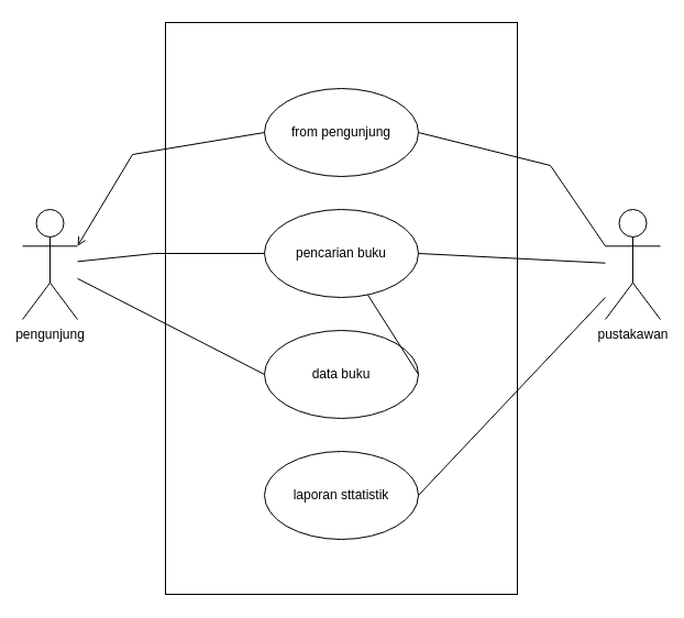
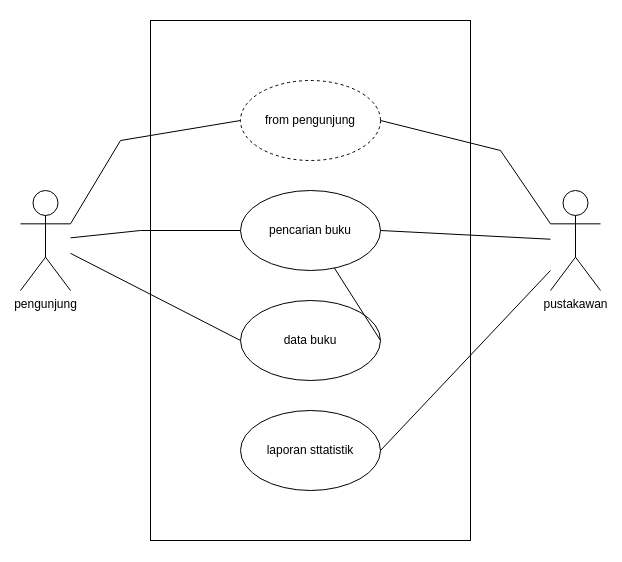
  <mxCell id="0" />
  <mxCell id="1" parent="0" />
  <mxCell id="2" value="" style="rounded=0;whiteSpace=wrap;html=1;" vertex="1" parent="1"><mxGeometry x="150" y="20" width="320" height="520" as="geometry" /></mxCell>
- <mxCell id="3" value="from pengunjung" style="ellipse;whiteSpace=wrap;html=1;" vertex="1" parent="1"><mxGeometry x="240" y="80" width="140" height="80" as="geometry" /></mxCell>
+ <mxCell id="3" value="from pengunjung" style="ellipse;whiteSpace=wrap;html=1;dashed=1;" vertex="1" parent="1"><mxGeometry x="240" y="80" width="140" height="80" as="geometry" /></mxCell>
  <mxCell id="4" value="pencarian buku" style="ellipse;whiteSpace=wrap;html=1;" vertex="1" parent="1"><mxGeometry x="240" y="190" width="140" height="80" as="geometry" /></mxCell>
  <mxCell id="5" value="data buku" style="ellipse;whiteSpace=wrap;html=1;" vertex="1" parent="1"><mxGeometry x="240" y="300" width="140" height="80" as="geometry" /></mxCell>
  <mxCell id="6" value="laporan sttatistik" style="ellipse;whiteSpace=wrap;html=1;" vertex="1" parent="1"><mxGeometry x="240" y="410" width="140" height="80" as="geometry" /></mxCell>
  <mxCell id="7" value="pengunjung" style="shape=umlActor;verticalLabelPosition=bottom;verticalAlign=top;html=1;outlineConnect=0;" vertex="1" parent="1"><mxGeometry x="20" y="190" width="50" height="100" as="geometry" /></mxCell>
  <mxCell id="8" value="pustakawan" style="shape=umlActor;verticalLabelPosition=bottom;verticalAlign=top;html=1;outlineConnect=0;" vertex="1" parent="1"><mxGeometry x="550" y="190" width="50" height="100" as="geometry" /></mxCell>
  <mxCell id="9" value="" style="endArrow=none;html=1;rounded=0;exitX=1;exitY=0.5;exitDx=0;exitDy=0;entryX=0;entryY=0.333;entryDx=0;entryDy=0;entryPerimeter=0;" edge="1" parent="1" source="3" target="8"><mxGeometry width="50" height="50" relative="1" as="geometry"><mxPoint x="380" y="300" as="sourcePoint" /><mxPoint x="430" y="250" as="targetPoint" /><Array as="points"><mxPoint x="500" y="150" /></Array></mxGeometry></mxCell>
  <mxCell id="10" value="" style="endArrow=none;html=1;rounded=0;exitX=1;exitY=0.5;exitDx=0;exitDy=0;" edge="1" parent="1" source="4" target="8"><mxGeometry width="50" height="50" relative="1" as="geometry"><mxPoint x="390" y="280" as="sourcePoint" /><mxPoint x="540" y="240" as="targetPoint" /></mxGeometry></mxCell>
  <mxCell id="11" value="" style="endArrow=none;html=1;rounded=0;exitX=1;exitY=0.5;exitDx=0;exitDy=0;" edge="1" parent="1" source="5" target="4"><mxGeometry width="50" height="50" relative="1" as="geometry"><mxPoint x="390" y="240" as="sourcePoint" /><mxPoint x="560" y="249" as="targetPoint" /></mxGeometry></mxCell>
  <mxCell id="12" value="" style="endArrow=none;html=1;rounded=0;exitX=1;exitY=0.5;exitDx=0;exitDy=0;" edge="1" parent="1" source="6"><mxGeometry width="50" height="50" relative="1" as="geometry"><mxPoint x="390" y="350" as="sourcePoint" /><mxPoint x="550" y="270" as="targetPoint" /></mxGeometry></mxCell>
- <mxCell id="13" value="" style="endArrow=open;html=1;rounded=0;exitX=0;exitY=0.5;exitDx=0;exitDy=0;entryX=1;entryY=0.333;entryDx=0;entryDy=0;entryPerimeter=0;" edge="1" parent="1" source="3" target="7"><mxGeometry width="50" height="50" relative="1" as="geometry"><mxPoint x="390" y="130" as="sourcePoint" /><mxPoint x="560" y="233" as="targetPoint" /><Array as="points"><mxPoint x="120" y="140" /></Array></mxGeometry></mxCell>
+ <mxCell id="13" value="" style="endArrow=none;html=1;rounded=0;exitX=0;exitY=0.5;exitDx=0;exitDy=0;entryX=1;entryY=0.333;entryDx=0;entryDy=0;entryPerimeter=0;" edge="1" parent="1" source="3" target="7"><mxGeometry width="50" height="50" relative="1" as="geometry"><mxPoint x="390" y="130" as="sourcePoint" /><mxPoint x="560" y="233" as="targetPoint" /><Array as="points"><mxPoint x="120" y="140" /></Array></mxGeometry></mxCell>
  <mxCell id="14" value="" style="endArrow=none;html=1;rounded=0;exitX=0;exitY=0.5;exitDx=0;exitDy=0;" edge="1" parent="1" source="4" target="7"><mxGeometry width="50" height="50" relative="1" as="geometry"><mxPoint x="250" y="130" as="sourcePoint" /><mxPoint x="80" y="233" as="targetPoint" /><Array as="points"><mxPoint x="140" y="230" /></Array></mxGeometry></mxCell>
  <mxCell id="15" value="" style="endArrow=none;html=1;rounded=0;exitX=0;exitY=0.5;exitDx=0;exitDy=0;" edge="1" parent="1" source="5" target="7"><mxGeometry width="50" height="50" relative="1" as="geometry"><mxPoint x="250" y="240" as="sourcePoint" /><mxPoint x="80" y="247" as="targetPoint" /><Array as="points" /></mxGeometry></mxCell>
